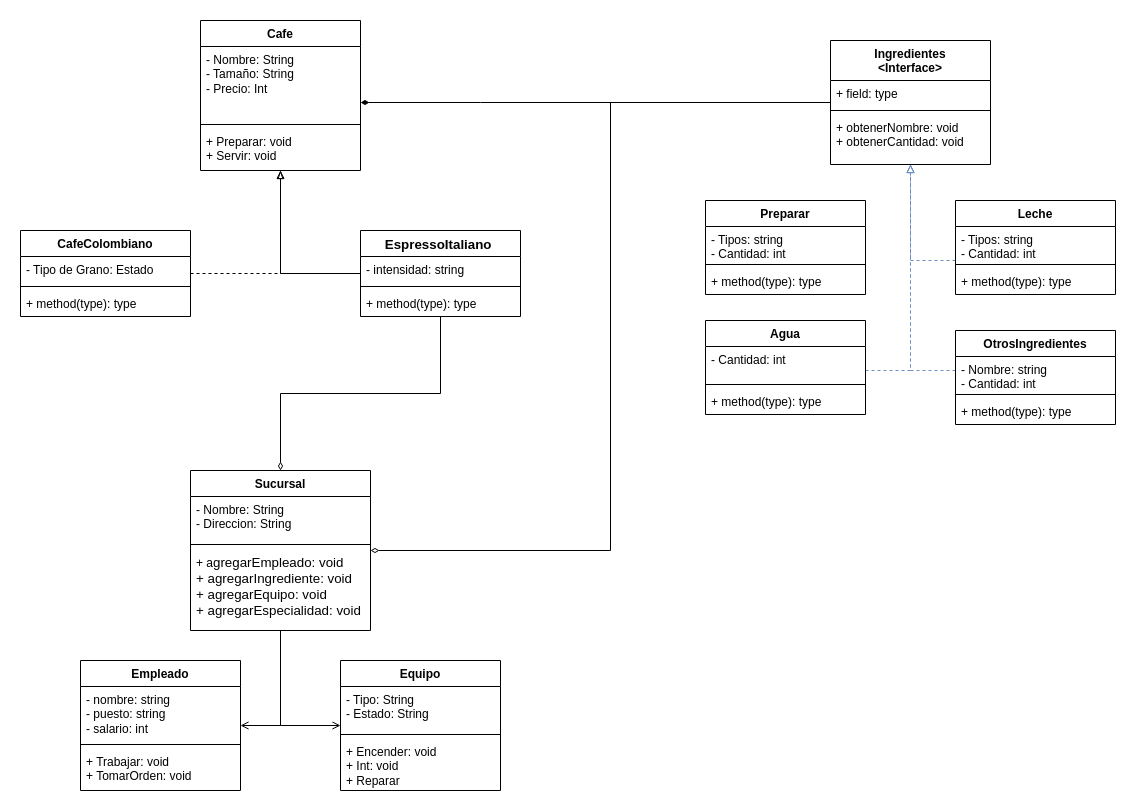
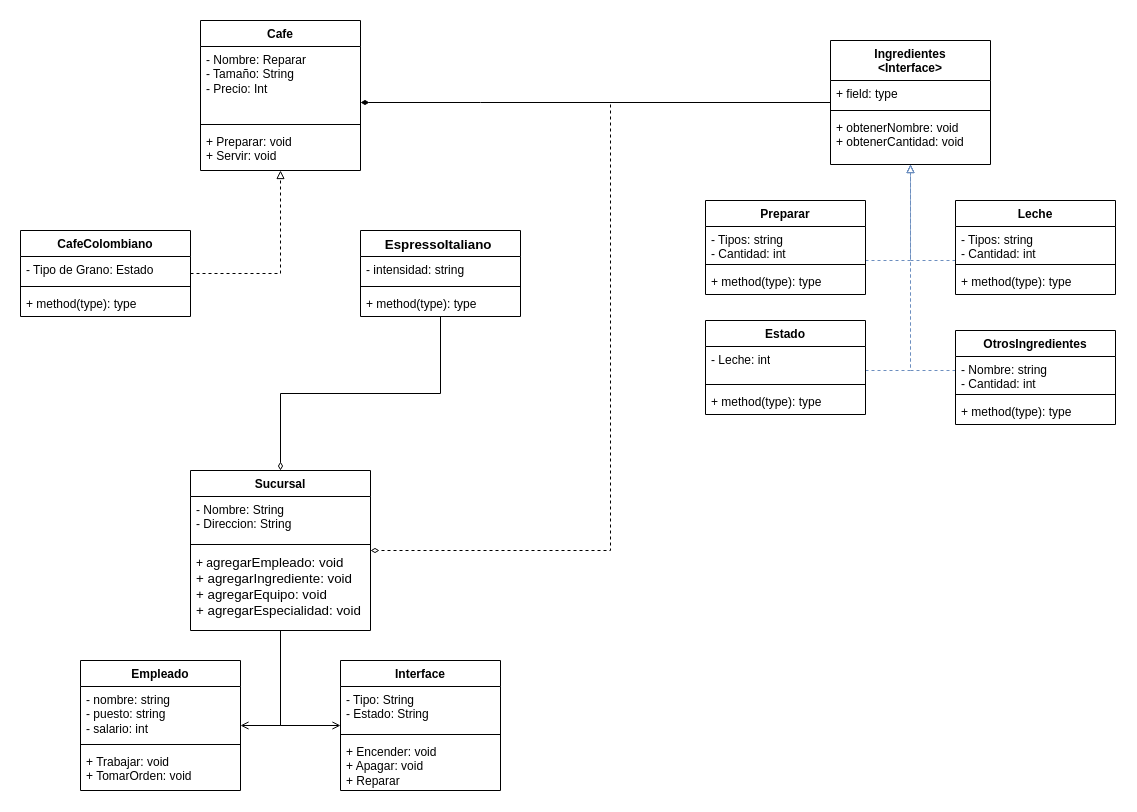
  <mxCell id="0" />
  <mxCell id="1" parent="0" />
  <mxCell id="2" value="Cafe&lt;div&gt;&lt;br&gt;&lt;/div&gt;" style="swimlane;fontStyle=1;align=center;verticalAlign=top;childLayout=stackLayout;horizontal=1;startSize=26;horizontalStack=0;resizeParent=1;resizeParentMax=0;resizeLast=0;collapsible=1;marginBottom=0;whiteSpace=wrap;html=1;" parent="1" vertex="1"><mxGeometry x="200" y="20" width="160" height="150" as="geometry" /></mxCell>
- <mxCell id="3" value="- Nombre: String&lt;div&gt;- Tamaño: String&lt;/div&gt;&lt;div&gt;- Precio: Int&lt;/div&gt;" style="text;strokeColor=none;fillColor=none;align=left;verticalAlign=top;spacingLeft=4;spacingRight=4;overflow=hidden;rotatable=0;points=[[0,0.5],[1,0.5]];portConstraint=eastwest;whiteSpace=wrap;html=1;" parent="2" vertex="1"><mxGeometry y="26" width="160" height="74" as="geometry" /></mxCell>
+ <mxCell id="3" value="- Nombre: Reparar&lt;div&gt;- Tamaño: String&lt;/div&gt;&lt;div&gt;- Precio: Int&lt;/div&gt;" style="text;strokeColor=none;fillColor=none;align=left;verticalAlign=top;spacingLeft=4;spacingRight=4;overflow=hidden;rotatable=0;points=[[0,0.5],[1,0.5]];portConstraint=eastwest;whiteSpace=wrap;html=1;" parent="2" vertex="1"><mxGeometry y="26" width="160" height="74" as="geometry" /></mxCell>
  <mxCell id="4" value="" style="line;strokeWidth=1;fillColor=none;align=left;verticalAlign=middle;spacingTop=-1;spacingLeft=3;spacingRight=3;rotatable=0;labelPosition=right;points=[];portConstraint=eastwest;strokeColor=inherit;" parent="2" vertex="1"><mxGeometry y="100" width="160" height="8" as="geometry" /></mxCell>
  <mxCell id="5" value="+ Preparar: void&lt;div&gt;+ Servir: void&lt;/div&gt;" style="text;strokeColor=none;fillColor=none;align=left;verticalAlign=top;spacingLeft=4;spacingRight=4;overflow=hidden;rotatable=0;points=[[0,0.5],[1,0.5]];portConstraint=eastwest;whiteSpace=wrap;html=1;" parent="2" vertex="1"><mxGeometry y="108" width="160" height="42" as="geometry" /></mxCell>
  <mxCell id="6" style="edgeStyle=orthogonalEdgeStyle;rounded=0;orthogonalLoop=1;jettySize=auto;html=1;endArrow=block;endFill=0;dashed=1;" parent="1" source="7" target="2" edge="1"><mxGeometry relative="1" as="geometry" /></mxCell>
  <mxCell id="7" value="CafeColombiano" style="swimlane;fontStyle=1;align=center;verticalAlign=top;childLayout=stackLayout;horizontal=1;startSize=26;horizontalStack=0;resizeParent=1;resizeParentMax=0;resizeLast=0;collapsible=1;marginBottom=0;whiteSpace=wrap;html=1;" parent="1" vertex="1"><mxGeometry x="20" y="230" width="170" height="86" as="geometry" /></mxCell>
  <mxCell id="8" value="- Tipo de Grano: Estado" style="text;strokeColor=none;fillColor=none;align=left;verticalAlign=top;spacingLeft=4;spacingRight=4;overflow=hidden;rotatable=0;points=[[0,0.5],[1,0.5]];portConstraint=eastwest;whiteSpace=wrap;html=1;" parent="7" vertex="1"><mxGeometry y="26" width="170" height="26" as="geometry" /></mxCell>
  <mxCell id="9" value="" style="line;strokeWidth=1;fillColor=none;align=left;verticalAlign=middle;spacingTop=-1;spacingLeft=3;spacingRight=3;rotatable=0;labelPosition=right;points=[];portConstraint=eastwest;strokeColor=inherit;" parent="7" vertex="1"><mxGeometry y="52" width="170" height="8" as="geometry" /></mxCell>
  <mxCell id="10" value="+ method(type): type" style="text;strokeColor=none;fillColor=none;align=left;verticalAlign=top;spacingLeft=4;spacingRight=4;overflow=hidden;rotatable=0;points=[[0,0.5],[1,0.5]];portConstraint=eastwest;whiteSpace=wrap;html=1;" parent="7" vertex="1"><mxGeometry y="60" width="170" height="26" as="geometry" /></mxCell>
- <mxCell id="11" style="edgeStyle=orthogonalEdgeStyle;rounded=0;orthogonalLoop=1;jettySize=auto;html=1;endArrow=blockThin;endFill=0;" parent="1" source="13" target="2" edge="1"><mxGeometry relative="1" as="geometry"><Array as="points"><mxPoint x="280" y="273" /></Array></mxGeometry></mxCell>
  <mxCell id="12" style="edgeStyle=orthogonalEdgeStyle;rounded=0;orthogonalLoop=1;jettySize=auto;html=1;endArrow=diamondThin;endFill=0;" parent="1" source="13" target="19" edge="1"><mxGeometry relative="1" as="geometry" /></mxCell>
  <mxCell id="13" value="&lt;span id=&quot;docs-internal-guid-ea468d73-7fff-f499-488a-c7c4eba6967c&quot; style=&quot;font-weight:normal;&quot;&gt;&lt;span style=&quot;font-size: 10pt; font-family: Arial, sans-serif; background-color: transparent; font-weight: 700; font-variant-numeric: normal; font-variant-east-asian: normal; font-variant-alternates: normal; font-variant-position: normal; vertical-align: baseline; white-space-collapse: preserve;&quot;&gt;EspressoItaliano&lt;/span&gt;&lt;span style=&quot;font-size: 10pt; font-family: Arial, sans-serif; background-color: transparent; font-variant-numeric: normal; font-variant-east-asian: normal; font-variant-alternates: normal; font-variant-position: normal; vertical-align: baseline; white-space-collapse: preserve;&quot;&gt; &lt;/span&gt;&lt;/span&gt;" style="swimlane;fontStyle=1;align=center;verticalAlign=top;childLayout=stackLayout;horizontal=1;startSize=26;horizontalStack=0;resizeParent=1;resizeParentMax=0;resizeLast=0;collapsible=1;marginBottom=0;whiteSpace=wrap;html=1;" parent="1" vertex="1"><mxGeometry x="360" y="230" width="160" height="86" as="geometry" /></mxCell>
  <mxCell id="14" value="- intensidad: string" style="text;strokeColor=none;fillColor=none;align=left;verticalAlign=top;spacingLeft=4;spacingRight=4;overflow=hidden;rotatable=0;points=[[0,0.5],[1,0.5]];portConstraint=eastwest;whiteSpace=wrap;html=1;" parent="13" vertex="1"><mxGeometry y="26" width="160" height="26" as="geometry" /></mxCell>
  <mxCell id="15" value="" style="line;strokeWidth=1;fillColor=none;align=left;verticalAlign=middle;spacingTop=-1;spacingLeft=3;spacingRight=3;rotatable=0;labelPosition=right;points=[];portConstraint=eastwest;strokeColor=inherit;" parent="13" vertex="1"><mxGeometry y="52" width="160" height="8" as="geometry" /></mxCell>
  <mxCell id="16" value="+ method(type): type" style="text;strokeColor=none;fillColor=none;align=left;verticalAlign=top;spacingLeft=4;spacingRight=4;overflow=hidden;rotatable=0;points=[[0,0.5],[1,0.5]];portConstraint=eastwest;whiteSpace=wrap;html=1;" parent="13" vertex="1"><mxGeometry y="60" width="160" height="26" as="geometry" /></mxCell>
  <mxCell id="17" style="edgeStyle=orthogonalEdgeStyle;rounded=0;orthogonalLoop=1;jettySize=auto;html=1;endArrow=open;endFill=0;" edge="1" parent="1" source="19" target="23"><mxGeometry relative="1" as="geometry"><Array as="points"><mxPoint x="280" y="725" /></Array></mxGeometry></mxCell>
  <mxCell id="18" style="edgeStyle=orthogonalEdgeStyle;rounded=0;orthogonalLoop=1;jettySize=auto;html=1;endArrow=open;endFill=0;" edge="1" parent="1" source="19" target="27"><mxGeometry relative="1" as="geometry"><Array as="points"><mxPoint x="280" y="725" /></Array></mxGeometry></mxCell>
  <mxCell id="19" value="Sucursal" style="swimlane;fontStyle=1;align=center;verticalAlign=top;childLayout=stackLayout;horizontal=1;startSize=26;horizontalStack=0;resizeParent=1;resizeParentMax=0;resizeLast=0;collapsible=1;marginBottom=0;whiteSpace=wrap;html=1;" parent="1" vertex="1"><mxGeometry x="190" y="470" width="180" height="160" as="geometry" /></mxCell>
  <mxCell id="20" value="- Nombre: String&lt;div&gt;- Direccion: String&lt;/div&gt;" style="text;strokeColor=none;fillColor=none;align=left;verticalAlign=top;spacingLeft=4;spacingRight=4;overflow=hidden;rotatable=0;points=[[0,0.5],[1,0.5]];portConstraint=eastwest;whiteSpace=wrap;html=1;" parent="19" vertex="1"><mxGeometry y="26" width="180" height="44" as="geometry" /></mxCell>
  <mxCell id="21" value="" style="line;strokeWidth=1;fillColor=none;align=left;verticalAlign=middle;spacingTop=-1;spacingLeft=3;spacingRight=3;rotatable=0;labelPosition=right;points=[];portConstraint=eastwest;strokeColor=inherit;" parent="19" vertex="1"><mxGeometry y="70" width="180" height="8" as="geometry" /></mxCell>
  <mxCell id="22" value="+ a&lt;span id=&quot;docs-internal-guid-4e18ba58-7fff-2241-e380-318a974d0cb3&quot;&gt;&lt;span style=&quot;font-family: Arial, sans-serif; font-size: 13.333px; white-space-collapse: preserve;&quot;&gt;gregarEmpleado: void&lt;/span&gt;&lt;/span&gt;&lt;div&gt;&lt;font face=&quot;Arial, sans-serif&quot;&gt;&lt;span style=&quot;font-size: 13.333px; white-space-collapse: preserve;&quot;&gt;+ &lt;/span&gt;&lt;/font&gt;&lt;span style=&quot;font-family: Arial, sans-serif; font-size: 13.333px; white-space-collapse: preserve;&quot;&gt;agregarIngrediente: void&lt;/span&gt;&lt;/div&gt;&lt;div&gt;&lt;font face=&quot;Arial, sans-serif&quot;&gt;&lt;span style=&quot;font-size: 13.333px; white-space-collapse: preserve;&quot;&gt;+ &lt;/span&gt;&lt;/font&gt;&lt;span style=&quot;font-family: Arial, sans-serif; font-size: 13.333px; white-space-collapse: preserve;&quot;&gt;agregarEquipo: void&lt;/span&gt;&lt;/div&gt;&lt;div&gt;&lt;span style=&quot;font-family: Arial, sans-serif; font-size: 13.333px; white-space-collapse: preserve;&quot;&gt;+ &lt;/span&gt;&lt;span style=&quot;font-family: Arial, sans-serif; font-size: 13.333px; white-space-collapse: preserve; background-color: initial;&quot;&gt;agregarEspecialidad: void&lt;/span&gt;&lt;/div&gt;" style="text;strokeColor=none;fillColor=none;align=left;verticalAlign=top;spacingLeft=4;spacingRight=4;overflow=hidden;rotatable=0;points=[[0,0.5],[1,0.5]];portConstraint=eastwest;whiteSpace=wrap;html=1;" parent="19" vertex="1"><mxGeometry y="78" width="180" height="82" as="geometry" /></mxCell>
  <mxCell id="23" value="Empleado" style="swimlane;fontStyle=1;align=center;verticalAlign=top;childLayout=stackLayout;horizontal=1;startSize=26;horizontalStack=0;resizeParent=1;resizeParentMax=0;resizeLast=0;collapsible=1;marginBottom=0;whiteSpace=wrap;html=1;" parent="1" vertex="1"><mxGeometry x="80" y="660" width="160" height="130" as="geometry" /></mxCell>
  <mxCell id="24" value="- nombre: string&lt;div&gt;- puesto: string&lt;/div&gt;&lt;div&gt;- salario: int&lt;/div&gt;" style="text;strokeColor=none;fillColor=none;align=left;verticalAlign=top;spacingLeft=4;spacingRight=4;overflow=hidden;rotatable=0;points=[[0,0.5],[1,0.5]];portConstraint=eastwest;whiteSpace=wrap;html=1;" parent="23" vertex="1"><mxGeometry y="26" width="160" height="54" as="geometry" /></mxCell>
  <mxCell id="25" value="" style="line;strokeWidth=1;fillColor=none;align=left;verticalAlign=middle;spacingTop=-1;spacingLeft=3;spacingRight=3;rotatable=0;labelPosition=right;points=[];portConstraint=eastwest;strokeColor=inherit;" parent="23" vertex="1"><mxGeometry y="80" width="160" height="8" as="geometry" /></mxCell>
  <mxCell id="26" value="+ Trabajar: void&lt;div&gt;+ TomarOrden: void&lt;/div&gt;" style="text;strokeColor=none;fillColor=none;align=left;verticalAlign=top;spacingLeft=4;spacingRight=4;overflow=hidden;rotatable=0;points=[[0,0.5],[1,0.5]];portConstraint=eastwest;whiteSpace=wrap;html=1;" parent="23" vertex="1"><mxGeometry y="88" width="160" height="42" as="geometry" /></mxCell>
- <mxCell id="27" value="Equipo" style="swimlane;fontStyle=1;align=center;verticalAlign=top;childLayout=stackLayout;horizontal=1;startSize=26;horizontalStack=0;resizeParent=1;resizeParentMax=0;resizeLast=0;collapsible=1;marginBottom=0;whiteSpace=wrap;html=1;" parent="1" vertex="1"><mxGeometry x="340" y="660" width="160" height="130" as="geometry" /></mxCell>
+ <mxCell id="27" value="Interface" style="swimlane;fontStyle=1;align=center;verticalAlign=top;childLayout=stackLayout;horizontal=1;startSize=26;horizontalStack=0;resizeParent=1;resizeParentMax=0;resizeLast=0;collapsible=1;marginBottom=0;whiteSpace=wrap;html=1;" parent="1" vertex="1"><mxGeometry x="340" y="660" width="160" height="130" as="geometry" /></mxCell>
  <mxCell id="28" value="- Tipo: String&lt;div&gt;- Estado: String&lt;/div&gt;" style="text;strokeColor=none;fillColor=none;align=left;verticalAlign=top;spacingLeft=4;spacingRight=4;overflow=hidden;rotatable=0;points=[[0,0.5],[1,0.5]];portConstraint=eastwest;whiteSpace=wrap;html=1;" parent="27" vertex="1"><mxGeometry y="26" width="160" height="44" as="geometry" /></mxCell>
  <mxCell id="29" value="" style="line;strokeWidth=1;fillColor=none;align=left;verticalAlign=middle;spacingTop=-1;spacingLeft=3;spacingRight=3;rotatable=0;labelPosition=right;points=[];portConstraint=eastwest;strokeColor=inherit;" parent="27" vertex="1"><mxGeometry y="70" width="160" height="8" as="geometry" /></mxCell>
- <mxCell id="30" value="+ Encender: void&lt;div&gt;+ Int: void&lt;/div&gt;&lt;div&gt;+ Reparar&lt;/div&gt;" style="text;strokeColor=none;fillColor=none;align=left;verticalAlign=top;spacingLeft=4;spacingRight=4;overflow=hidden;rotatable=0;points=[[0,0.5],[1,0.5]];portConstraint=eastwest;whiteSpace=wrap;html=1;" parent="27" vertex="1"><mxGeometry y="78" width="160" height="52" as="geometry" /></mxCell>
- <mxCell id="31" style="edgeStyle=orthogonalEdgeStyle;rounded=0;orthogonalLoop=1;jettySize=auto;html=1;endArrow=diamondThin;endFill=0;" parent="1" source="33" target="19" edge="1"><mxGeometry relative="1" as="geometry"><Array as="points"><mxPoint x="610" y="102" /><mxPoint x="610" y="550" /></Array></mxGeometry></mxCell>
+ <mxCell id="30" value="+ Encender: void&lt;div&gt;+ Apagar: void&lt;/div&gt;&lt;div&gt;+ Reparar&lt;/div&gt;" style="text;strokeColor=none;fillColor=none;align=left;verticalAlign=top;spacingLeft=4;spacingRight=4;overflow=hidden;rotatable=0;points=[[0,0.5],[1,0.5]];portConstraint=eastwest;whiteSpace=wrap;html=1;" parent="27" vertex="1"><mxGeometry y="78" width="160" height="52" as="geometry" /></mxCell>
+ <mxCell id="31" style="edgeStyle=orthogonalEdgeStyle;rounded=0;orthogonalLoop=1;jettySize=auto;html=1;endArrow=diamondThin;endFill=0;dashed=1;" parent="1" source="33" target="19" edge="1"><mxGeometry relative="1" as="geometry"><Array as="points"><mxPoint x="610" y="102" /><mxPoint x="610" y="550" /></Array></mxGeometry></mxCell>
  <mxCell id="32" style="edgeStyle=orthogonalEdgeStyle;rounded=0;orthogonalLoop=1;jettySize=auto;html=1;endArrow=diamondThin;endFill=1;" parent="1" source="33" target="2" edge="1"><mxGeometry relative="1" as="geometry"><Array as="points"><mxPoint x="480" y="102" /><mxPoint x="480" y="102" /></Array></mxGeometry></mxCell>
  <mxCell id="33" value="Ingredientes&lt;div&gt;&amp;lt;Interface&amp;gt;&lt;/div&gt;" style="swimlane;fontStyle=1;align=center;verticalAlign=top;childLayout=stackLayout;horizontal=1;startSize=40;horizontalStack=0;resizeParent=1;resizeParentMax=0;resizeLast=0;collapsible=1;marginBottom=0;whiteSpace=wrap;html=1;" parent="1" vertex="1"><mxGeometry x="830" y="40" width="160" height="124" as="geometry" /></mxCell>
  <mxCell id="34" value="+ field: type" style="text;strokeColor=none;fillColor=none;align=left;verticalAlign=top;spacingLeft=4;spacingRight=4;overflow=hidden;rotatable=0;points=[[0,0.5],[1,0.5]];portConstraint=eastwest;whiteSpace=wrap;html=1;" parent="33" vertex="1"><mxGeometry y="40" width="160" height="26" as="geometry" /></mxCell>
  <mxCell id="35" value="" style="line;strokeWidth=1;fillColor=none;align=left;verticalAlign=middle;spacingTop=-1;spacingLeft=3;spacingRight=3;rotatable=0;labelPosition=right;points=[];portConstraint=eastwest;strokeColor=inherit;" parent="33" vertex="1"><mxGeometry y="66" width="160" height="8" as="geometry" /></mxCell>
  <mxCell id="36" value="+ obtenerNombre: void&lt;div&gt;+ obtenerCantidad: void&lt;/div&gt;" style="text;strokeColor=none;fillColor=none;align=left;verticalAlign=top;spacingLeft=4;spacingRight=4;overflow=hidden;rotatable=0;points=[[0,0.5],[1,0.5]];portConstraint=eastwest;whiteSpace=wrap;html=1;" parent="33" vertex="1"><mxGeometry y="74" width="160" height="50" as="geometry" /></mxCell>
+ <mxCell id="37" style="edgeStyle=orthogonalEdgeStyle;rounded=0;orthogonalLoop=1;jettySize=auto;html=1;dashed=1;fillColor=#dae8fc;strokeColor=#6c8ebf;endArrow=block;endFill=0;" parent="1" source="38" target="33" edge="1"><mxGeometry relative="1" as="geometry"><Array as="points"><mxPoint x="910" y="260" /></Array></mxGeometry></mxCell>
  <mxCell id="38" value="Preparar" style="swimlane;fontStyle=1;align=center;verticalAlign=top;childLayout=stackLayout;horizontal=1;startSize=26;horizontalStack=0;resizeParent=1;resizeParentMax=0;resizeLast=0;collapsible=1;marginBottom=0;whiteSpace=wrap;html=1;" parent="1" vertex="1"><mxGeometry x="705" y="200" width="160" height="94" as="geometry" /></mxCell>
  <mxCell id="39" value="- Tipos: string&lt;div&gt;- Cantidad: int&lt;/div&gt;" style="text;strokeColor=none;fillColor=none;align=left;verticalAlign=top;spacingLeft=4;spacingRight=4;overflow=hidden;rotatable=0;points=[[0,0.5],[1,0.5]];portConstraint=eastwest;whiteSpace=wrap;html=1;" parent="38" vertex="1"><mxGeometry y="26" width="160" height="34" as="geometry" /></mxCell>
  <mxCell id="40" value="" style="line;strokeWidth=1;fillColor=none;align=left;verticalAlign=middle;spacingTop=-1;spacingLeft=3;spacingRight=3;rotatable=0;labelPosition=right;points=[];portConstraint=eastwest;strokeColor=inherit;" parent="38" vertex="1"><mxGeometry y="60" width="160" height="8" as="geometry" /></mxCell>
  <mxCell id="41" value="+ method(type): type" style="text;strokeColor=none;fillColor=none;align=left;verticalAlign=top;spacingLeft=4;spacingRight=4;overflow=hidden;rotatable=0;points=[[0,0.5],[1,0.5]];portConstraint=eastwest;whiteSpace=wrap;html=1;" parent="38" vertex="1"><mxGeometry y="68" width="160" height="26" as="geometry" /></mxCell>
  <mxCell id="42" style="edgeStyle=orthogonalEdgeStyle;rounded=0;orthogonalLoop=1;jettySize=auto;html=1;fillColor=#dae8fc;strokeColor=#6c8ebf;dashed=1;endArrow=block;endFill=0;" parent="1" source="43" target="33" edge="1"><mxGeometry relative="1" as="geometry"><Array as="points"><mxPoint x="910" y="370" /></Array></mxGeometry></mxCell>
- <mxCell id="43" value="Agua" style="swimlane;fontStyle=1;align=center;verticalAlign=top;childLayout=stackLayout;horizontal=1;startSize=26;horizontalStack=0;resizeParent=1;resizeParentMax=0;resizeLast=0;collapsible=1;marginBottom=0;whiteSpace=wrap;html=1;" parent="1" vertex="1"><mxGeometry x="705" y="320" width="160" height="94" as="geometry" /></mxCell>
- <mxCell id="44" value="- Cantidad: int" style="text;strokeColor=none;fillColor=none;align=left;verticalAlign=top;spacingLeft=4;spacingRight=4;overflow=hidden;rotatable=0;points=[[0,0.5],[1,0.5]];portConstraint=eastwest;whiteSpace=wrap;html=1;" parent="43" vertex="1"><mxGeometry y="26" width="160" height="34" as="geometry" /></mxCell>
+ <mxCell id="43" value="Estado" style="swimlane;fontStyle=1;align=center;verticalAlign=top;childLayout=stackLayout;horizontal=1;startSize=26;horizontalStack=0;resizeParent=1;resizeParentMax=0;resizeLast=0;collapsible=1;marginBottom=0;whiteSpace=wrap;html=1;" parent="1" vertex="1"><mxGeometry x="705" y="320" width="160" height="94" as="geometry" /></mxCell>
+ <mxCell id="44" value="- Leche: int" style="text;strokeColor=none;fillColor=none;align=left;verticalAlign=top;spacingLeft=4;spacingRight=4;overflow=hidden;rotatable=0;points=[[0,0.5],[1,0.5]];portConstraint=eastwest;whiteSpace=wrap;html=1;" parent="43" vertex="1"><mxGeometry y="26" width="160" height="34" as="geometry" /></mxCell>
  <mxCell id="45" value="" style="line;strokeWidth=1;fillColor=none;align=left;verticalAlign=middle;spacingTop=-1;spacingLeft=3;spacingRight=3;rotatable=0;labelPosition=right;points=[];portConstraint=eastwest;strokeColor=inherit;" parent="43" vertex="1"><mxGeometry y="60" width="160" height="8" as="geometry" /></mxCell>
  <mxCell id="46" value="+ method(type): type" style="text;strokeColor=none;fillColor=none;align=left;verticalAlign=top;spacingLeft=4;spacingRight=4;overflow=hidden;rotatable=0;points=[[0,0.5],[1,0.5]];portConstraint=eastwest;whiteSpace=wrap;html=1;" parent="43" vertex="1"><mxGeometry y="68" width="160" height="26" as="geometry" /></mxCell>
  <mxCell id="47" style="edgeStyle=orthogonalEdgeStyle;rounded=0;orthogonalLoop=1;jettySize=auto;html=1;fillColor=#dae8fc;strokeColor=#6c8ebf;dashed=1;endArrow=block;endFill=0;" parent="1" source="48" target="33" edge="1"><mxGeometry relative="1" as="geometry"><Array as="points"><mxPoint x="910" y="260" /></Array></mxGeometry></mxCell>
  <mxCell id="48" value="Leche" style="swimlane;fontStyle=1;align=center;verticalAlign=top;childLayout=stackLayout;horizontal=1;startSize=26;horizontalStack=0;resizeParent=1;resizeParentMax=0;resizeLast=0;collapsible=1;marginBottom=0;whiteSpace=wrap;html=1;" parent="1" vertex="1"><mxGeometry x="955" y="200" width="160" height="94" as="geometry" /></mxCell>
  <mxCell id="49" value="- Tipos: string&lt;div&gt;- Cantidad: int&lt;/div&gt;" style="text;strokeColor=none;fillColor=none;align=left;verticalAlign=top;spacingLeft=4;spacingRight=4;overflow=hidden;rotatable=0;points=[[0,0.5],[1,0.5]];portConstraint=eastwest;whiteSpace=wrap;html=1;" parent="48" vertex="1"><mxGeometry y="26" width="160" height="34" as="geometry" /></mxCell>
  <mxCell id="50" value="" style="line;strokeWidth=1;fillColor=none;align=left;verticalAlign=middle;spacingTop=-1;spacingLeft=3;spacingRight=3;rotatable=0;labelPosition=right;points=[];portConstraint=eastwest;strokeColor=inherit;" parent="48" vertex="1"><mxGeometry y="60" width="160" height="8" as="geometry" /></mxCell>
  <mxCell id="51" value="+ method(type): type" style="text;strokeColor=none;fillColor=none;align=left;verticalAlign=top;spacingLeft=4;spacingRight=4;overflow=hidden;rotatable=0;points=[[0,0.5],[1,0.5]];portConstraint=eastwest;whiteSpace=wrap;html=1;" parent="48" vertex="1"><mxGeometry y="68" width="160" height="26" as="geometry" /></mxCell>
  <mxCell id="52" style="edgeStyle=orthogonalEdgeStyle;rounded=0;orthogonalLoop=1;jettySize=auto;html=1;fillColor=#dae8fc;strokeColor=#6c8ebf;endArrow=block;endFill=0;dashed=1;" parent="1" source="53" target="33" edge="1"><mxGeometry relative="1" as="geometry"><Array as="points"><mxPoint x="910" y="370" /></Array></mxGeometry></mxCell>
  <mxCell id="53" value="OtrosIngredientes" style="swimlane;fontStyle=1;align=center;verticalAlign=top;childLayout=stackLayout;horizontal=1;startSize=26;horizontalStack=0;resizeParent=1;resizeParentMax=0;resizeLast=0;collapsible=1;marginBottom=0;whiteSpace=wrap;html=1;" parent="1" vertex="1"><mxGeometry x="955" y="330" width="160" height="94" as="geometry" /></mxCell>
  <mxCell id="54" value="- Nombre: string&lt;div&gt;- Cantidad: int&lt;/div&gt;" style="text;strokeColor=none;fillColor=none;align=left;verticalAlign=top;spacingLeft=4;spacingRight=4;overflow=hidden;rotatable=0;points=[[0,0.5],[1,0.5]];portConstraint=eastwest;whiteSpace=wrap;html=1;" parent="53" vertex="1"><mxGeometry y="26" width="160" height="34" as="geometry" /></mxCell>
  <mxCell id="55" value="" style="line;strokeWidth=1;fillColor=none;align=left;verticalAlign=middle;spacingTop=-1;spacingLeft=3;spacingRight=3;rotatable=0;labelPosition=right;points=[];portConstraint=eastwest;strokeColor=inherit;" parent="53" vertex="1"><mxGeometry y="60" width="160" height="8" as="geometry" /></mxCell>
  <mxCell id="56" value="+ method(type): type" style="text;strokeColor=none;fillColor=none;align=left;verticalAlign=top;spacingLeft=4;spacingRight=4;overflow=hidden;rotatable=0;points=[[0,0.5],[1,0.5]];portConstraint=eastwest;whiteSpace=wrap;html=1;" parent="53" vertex="1"><mxGeometry y="68" width="160" height="26" as="geometry" /></mxCell>
